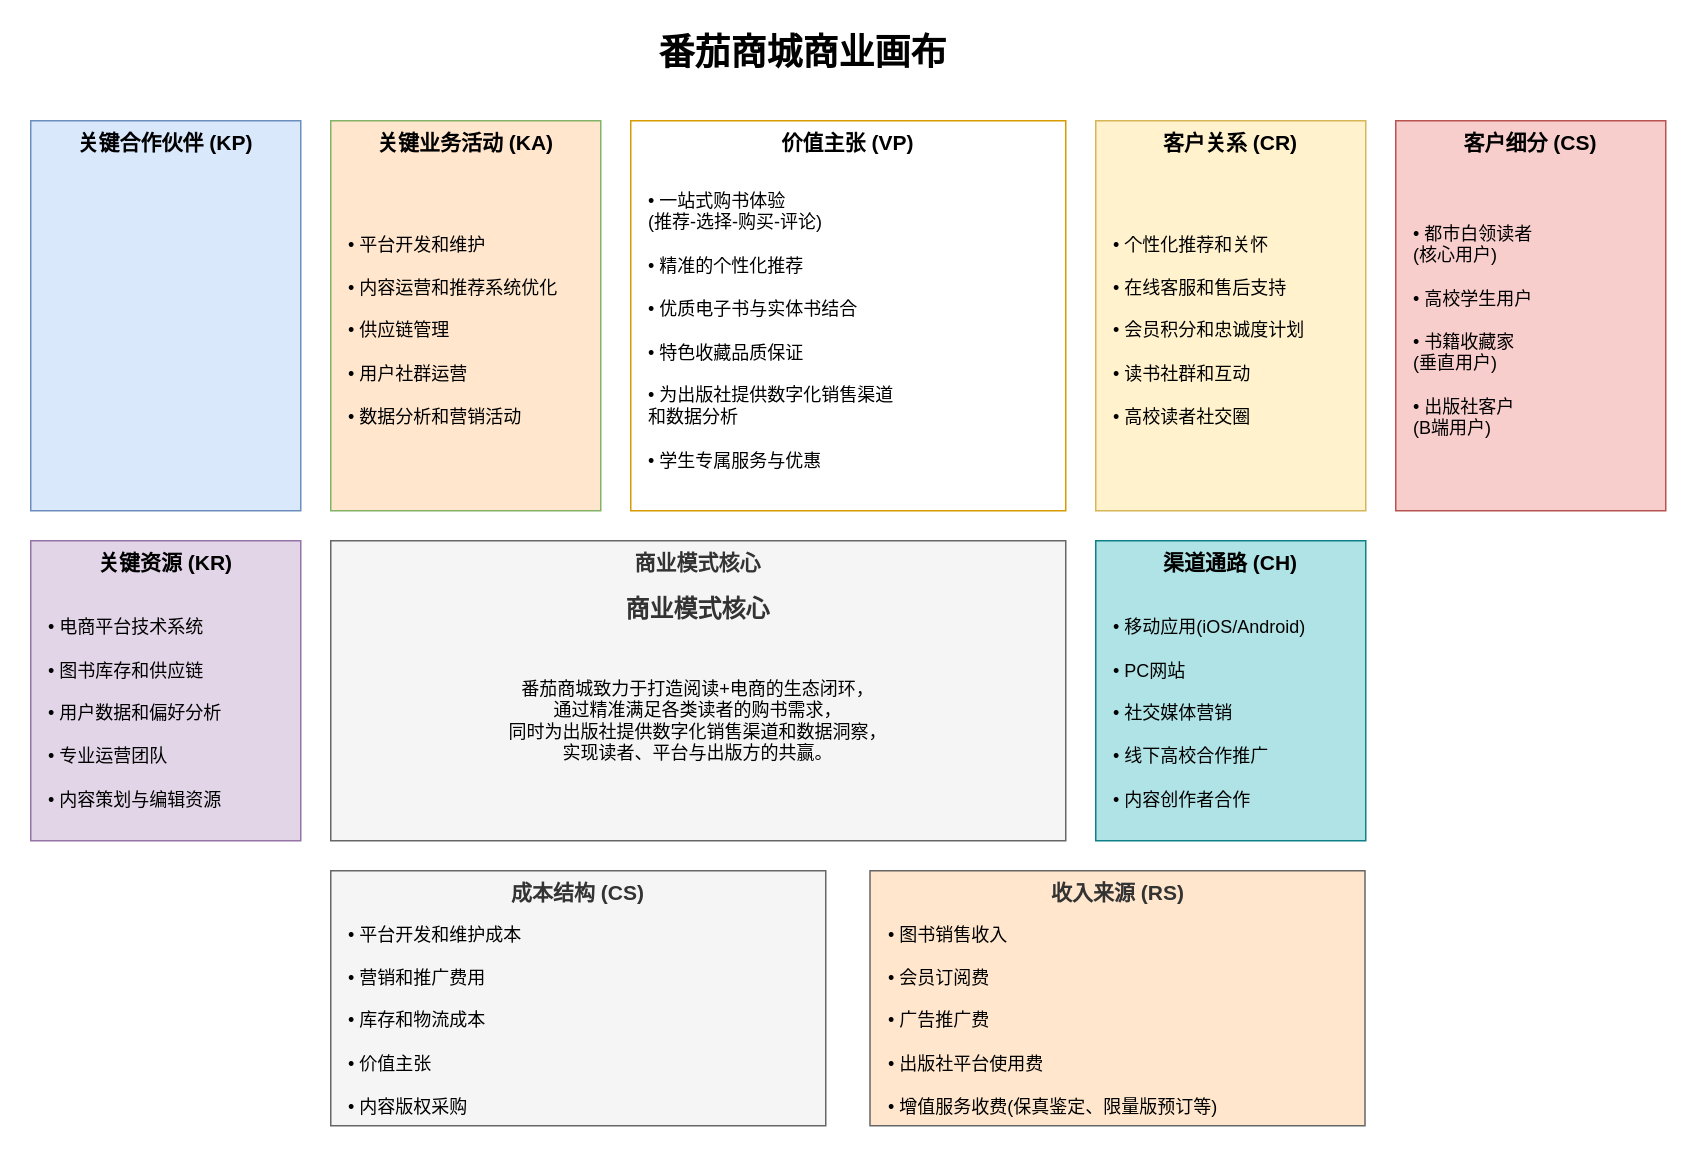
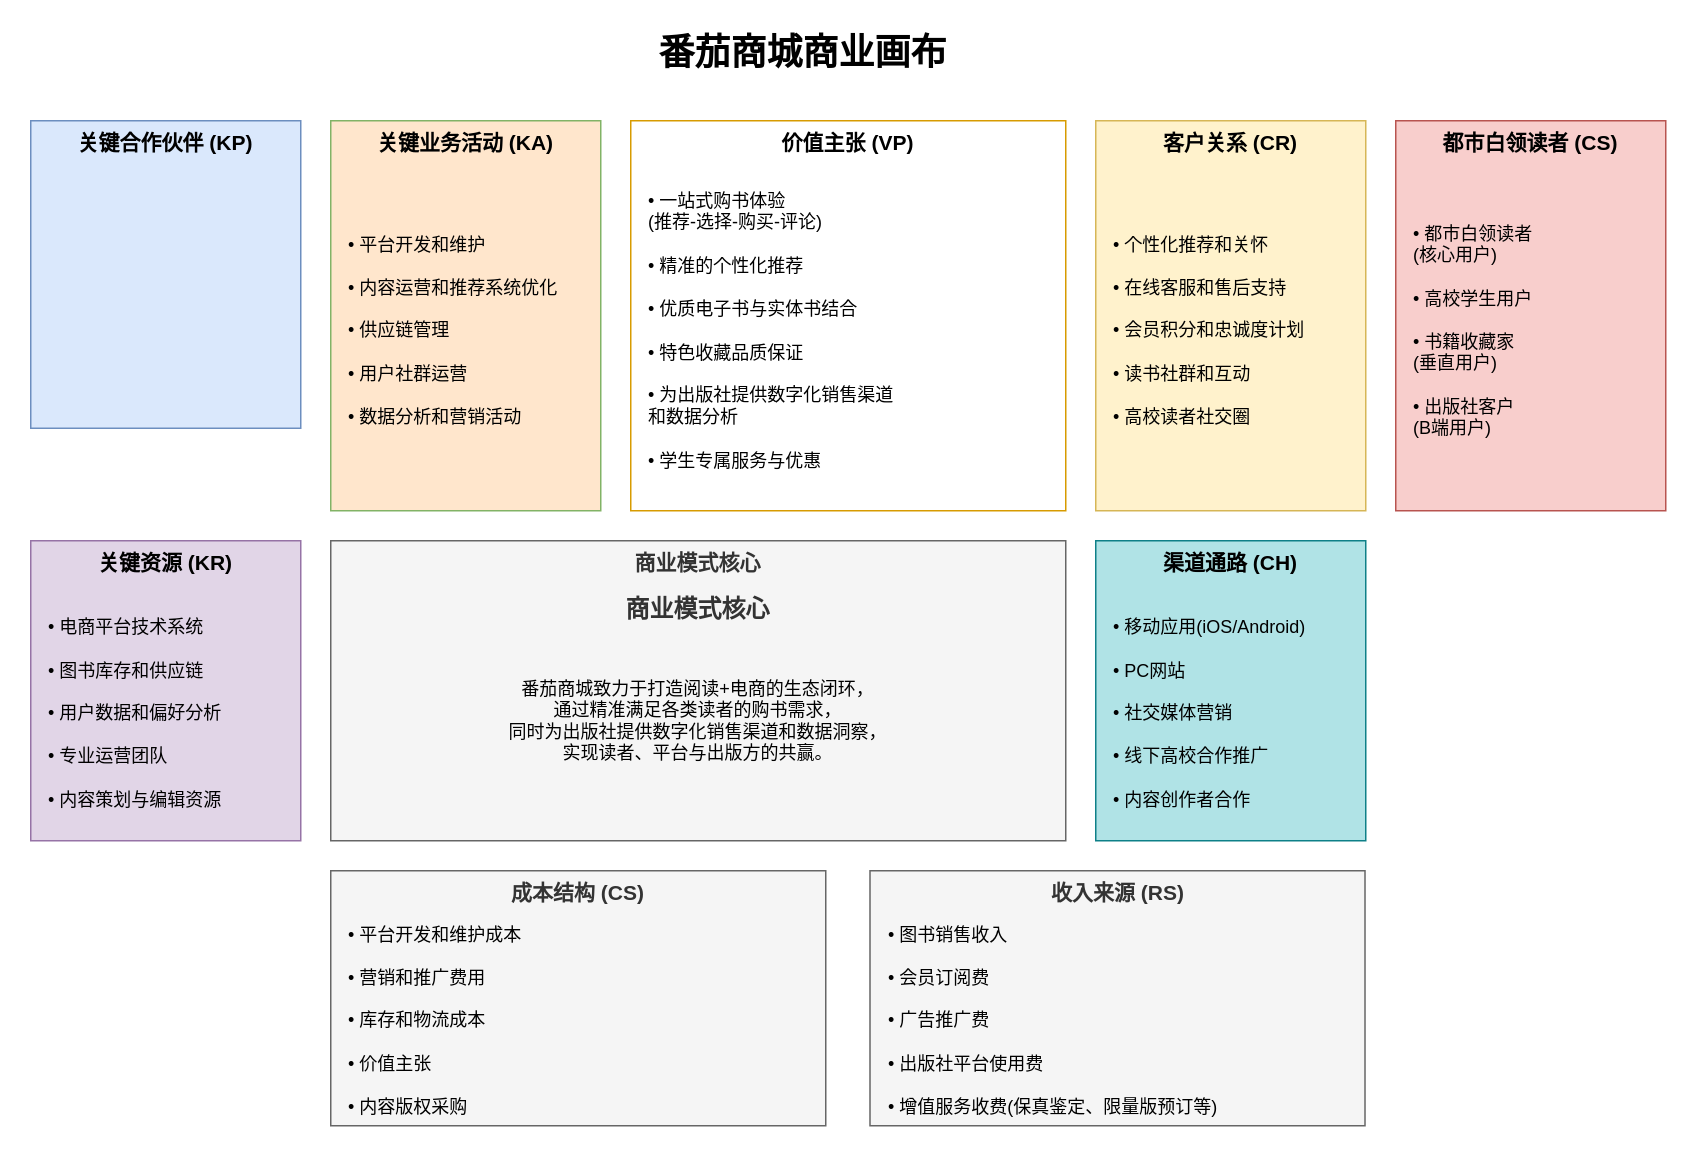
  <mxCell id="0" />
  <mxCell id="1" parent="0" />
  <mxCell id="2" value="番茄商城商业画布" style="text;html=1;strokeColor=none;fillColor=none;align=center;verticalAlign=middle;whiteSpace=wrap;rounded=0;fontSize=24;fontStyle=1" vertex="1" parent="1"><mxGeometry x="339.5" y="20" width="390" height="30" as="geometry" /></mxCell>
- <mxCell id="3" value="关键合作伙伴 (KP)" style="rounded=0;whiteSpace=wrap;html=1;fillColor=#dae8fc;strokeColor=#6c8ebf;align=center;verticalAlign=top;fontStyle=1;fontSize=14;" vertex="1" parent="1"><mxGeometry x="20" y="80" width="180" height="260" as="geometry" /></mxCell>
+ <mxCell id="3" value="关键合作伙伴 (KP)" style="rounded=0;whiteSpace=wrap;html=1;fillColor=#dae8fc;strokeColor=#6c8ebf;align=center;verticalAlign=top;fontStyle=1;fontSize=14;" vertex="1" parent="1"><mxGeometry x="20" y="80" width="180" height="205" as="geometry" /></mxCell>
  <mxCell id="4" value="关键业务活动 (KA)" style="rounded=0;whiteSpace=wrap;html=1;fillColor=#ffe6cc;strokeColor=#82b366;align=center;verticalAlign=top;fontStyle=1;fontSize=14;" vertex="1" parent="1"><mxGeometry x="220" y="80" width="180" height="260" as="geometry" /></mxCell>
  <mxCell id="5" value="• 平台开发和维护&#10;&#10;• 内容运营和推荐系统优化&#10;&#10;• 供应链管理&#10;&#10;• 用户社群运营&#10;&#10;• 数据分析和营销活动" style="text;strokeColor=none;fillColor=none;align=left;verticalAlign=middle;whiteSpace=wrap;rounded=0;fontSize=12;" vertex="1" parent="1"><mxGeometry x="230" y="120" width="160" height="200" as="geometry" /></mxCell>
  <mxCell id="6" value="价值主张 (VP)" style="rounded=0;whiteSpace=wrap;html=1;fillColor=#ffffff;strokeColor=#d79b00;align=center;verticalAlign=top;fontStyle=1;fontSize=14;" vertex="1" parent="1"><mxGeometry x="420" y="80" width="290" height="260" as="geometry" /></mxCell>
  <mxCell id="7" value="• 一站式购书体验&#10;  (推荐-选择-购买-评论)&#10;&#10;• 精准的个性化推荐&#10;&#10;• 优质电子书与实体书结合&#10;&#10;• 特色收藏品质保证&#10;&#10;• 为出版社提供数字化销售渠道&#10;  和数据分析&#10;&#10;• 学生专属服务与优惠" style="text;strokeColor=none;fillColor=none;align=left;verticalAlign=middle;whiteSpace=wrap;rounded=0;fontSize=12;" vertex="1" parent="1"><mxGeometry x="430" y="120" width="270" height="200" as="geometry" /></mxCell>
  <mxCell id="8" value="客户关系 (CR)" style="rounded=0;whiteSpace=wrap;html=1;fillColor=#fff2cc;strokeColor=#d6b656;align=center;verticalAlign=top;fontStyle=1;fontSize=14;" vertex="1" parent="1"><mxGeometry x="730" y="80" width="180" height="260" as="geometry" /></mxCell>
  <mxCell id="9" value="• 个性化推荐和关怀&#10;&#10;• 在线客服和售后支持&#10;&#10;• 会员积分和忠诚度计划&#10;&#10;• 读书社群和互动&#10;&#10;• 高校读者社交圈" style="text;strokeColor=none;fillColor=none;align=left;verticalAlign=middle;whiteSpace=wrap;rounded=0;fontSize=12;" vertex="1" parent="1"><mxGeometry x="740" y="120" width="160" height="200" as="geometry" /></mxCell>
- <mxCell id="10" value="客户细分 (CS)" style="rounded=0;whiteSpace=wrap;html=1;fillColor=#f8cecc;strokeColor=#b85450;align=center;verticalAlign=top;fontStyle=1;fontSize=14;" vertex="1" parent="1"><mxGeometry x="930" y="80" width="180" height="260" as="geometry" /></mxCell>
+ <mxCell id="10" value="都市白领读者 (CS)" style="rounded=0;whiteSpace=wrap;html=1;fillColor=#f8cecc;strokeColor=#b85450;align=center;verticalAlign=top;fontStyle=1;fontSize=14;" vertex="1" parent="1"><mxGeometry x="930" y="80" width="180" height="260" as="geometry" /></mxCell>
  <mxCell id="11" value="• 都市白领读者&#10;  (核心用户)&#10;&#10;• 高校学生用户&#10;&#10;• 书籍收藏家&#10;  (垂直用户)&#10;&#10;• 出版社客户&#10;  (B端用户)" style="text;strokeColor=none;fillColor=none;align=left;verticalAlign=middle;whiteSpace=wrap;rounded=0;fontSize=12;" vertex="1" parent="1"><mxGeometry x="940" y="120" width="160" height="200" as="geometry" /></mxCell>
  <mxCell id="12" value="关键资源 (KR)" style="rounded=0;whiteSpace=wrap;html=1;fillColor=#e1d5e7;strokeColor=#9673a6;align=center;verticalAlign=top;fontStyle=1;fontSize=14;" vertex="1" parent="1"><mxGeometry x="20" y="360" width="180" height="200" as="geometry" /></mxCell>
  <mxCell id="13" value="• 电商平台技术系统&#10;&#10;• 图书库存和供应链&#10;&#10;• 用户数据和偏好分析&#10;&#10;• 专业运营团队&#10;&#10;• 内容策划与编辑资源" style="text;strokeColor=none;fillColor=none;align=left;verticalAlign=middle;whiteSpace=wrap;rounded=0;fontSize=12;" vertex="1" parent="1"><mxGeometry x="30" y="400" width="160" height="150" as="geometry" /></mxCell>
  <mxCell id="14" value="渠道通路 (CH)" style="rounded=0;whiteSpace=wrap;html=1;fillColor=#b0e3e6;strokeColor=#0e8088;align=center;verticalAlign=top;fontStyle=1;fontSize=14;" vertex="1" parent="1"><mxGeometry x="730" y="360" width="180" height="200" as="geometry" /></mxCell>
  <mxCell id="15" value="• 移动应用(iOS/Android)&#10;&#10;• PC网站&#10;&#10;• 社交媒体营销&#10;&#10;• 线下高校合作推广&#10;&#10;• 内容创作者合作" style="text;strokeColor=none;fillColor=none;align=left;verticalAlign=middle;whiteSpace=wrap;rounded=0;fontSize=12;" vertex="1" parent="1"><mxGeometry x="740" y="400" width="160" height="150" as="geometry" /></mxCell>
  <mxCell id="16" value="成本结构 (CS)" style="rounded=0;whiteSpace=wrap;html=1;fillColor=#f5f5f5;strokeColor=#666666;align=center;verticalAlign=top;fontStyle=1;fontSize=14;fontColor=#333333;" vertex="1" parent="1"><mxGeometry x="220" y="580" width="330" height="170" as="geometry" /></mxCell>
  <mxCell id="17" value="• 平台开发和维护成本&#10;&#10;• 营销和推广费用&#10;&#10;• 库存和物流成本&#10;&#10;• 价值主张&#10;&#10;• 内容版权采购" style="text;strokeColor=none;fillColor=none;align=left;verticalAlign=middle;whiteSpace=wrap;rounded=0;fontSize=12;" vertex="1" parent="1"><mxGeometry x="230" y="620" width="310" height="120" as="geometry" /></mxCell>
- <mxCell id="18" value="收入来源 (RS)" style="rounded=0;whiteSpace=wrap;html=1;fillColor=#ffe6cc;strokeColor=#666666;align=center;verticalAlign=top;fontStyle=1;fontSize=14;fontColor=#333333;" vertex="1" parent="1"><mxGeometry x="579.5" y="580" width="330" height="170" as="geometry" /></mxCell>
+ <mxCell id="18" value="收入来源 (RS)" style="rounded=0;whiteSpace=wrap;html=1;fillColor=#f5f5f5;strokeColor=#666666;align=center;verticalAlign=top;fontStyle=1;fontSize=14;fontColor=#333333;" vertex="1" parent="1"><mxGeometry x="579.5" y="580" width="330" height="170" as="geometry" /></mxCell>
  <mxCell id="19" value="• 图书销售收入&#10;&#10;• 会员订阅费&#10;&#10;• 广告推广费&#10;&#10;• 出版社平台使用费&#10;&#10;• 增值服务收费(保真鉴定、限量版预订等)" style="text;strokeColor=none;fillColor=none;align=left;verticalAlign=middle;whiteSpace=wrap;rounded=0;fontSize=12;" vertex="1" parent="1"><mxGeometry x="589.5" y="620" width="310" height="120" as="geometry" /></mxCell>
  <mxCell id="20" value="商业模式核心" style="rounded=0;whiteSpace=wrap;html=1;fillColor=#f5f5f5;strokeColor=#666666;align=center;verticalAlign=top;fontStyle=1;fontSize=14;fontColor=#333333;" vertex="1" parent="1"><mxGeometry x="220" y="360" width="490" height="200" as="geometry" /></mxCell>
  <mxCell id="21" value="商业模式核心" style="text;strokeColor=none;fillColor=none;align=center;verticalAlign=middle;whiteSpace=wrap;rounded=0;fontSize=16;fontStyle=1;fontColor=#333333;" vertex="1" parent="1"><mxGeometry x="415" y="390" width="100" height="30" as="geometry" /></mxCell>
  <mxCell id="22" value="番茄商城致力于打造阅读+电商的生态闭环，&#10;通过精准满足各类读者的购书需求，&#10;同时为出版社提供数字化销售渠道和数据洞察，&#10;实现读者、平台与出版方的共赢。" style="text;strokeColor=none;fillColor=none;align=center;verticalAlign=middle;whiteSpace=wrap;rounded=0;fontSize=12;" vertex="1" parent="1"><mxGeometry x="260" y="420" width="410" height="120" as="geometry" /></mxCell>
